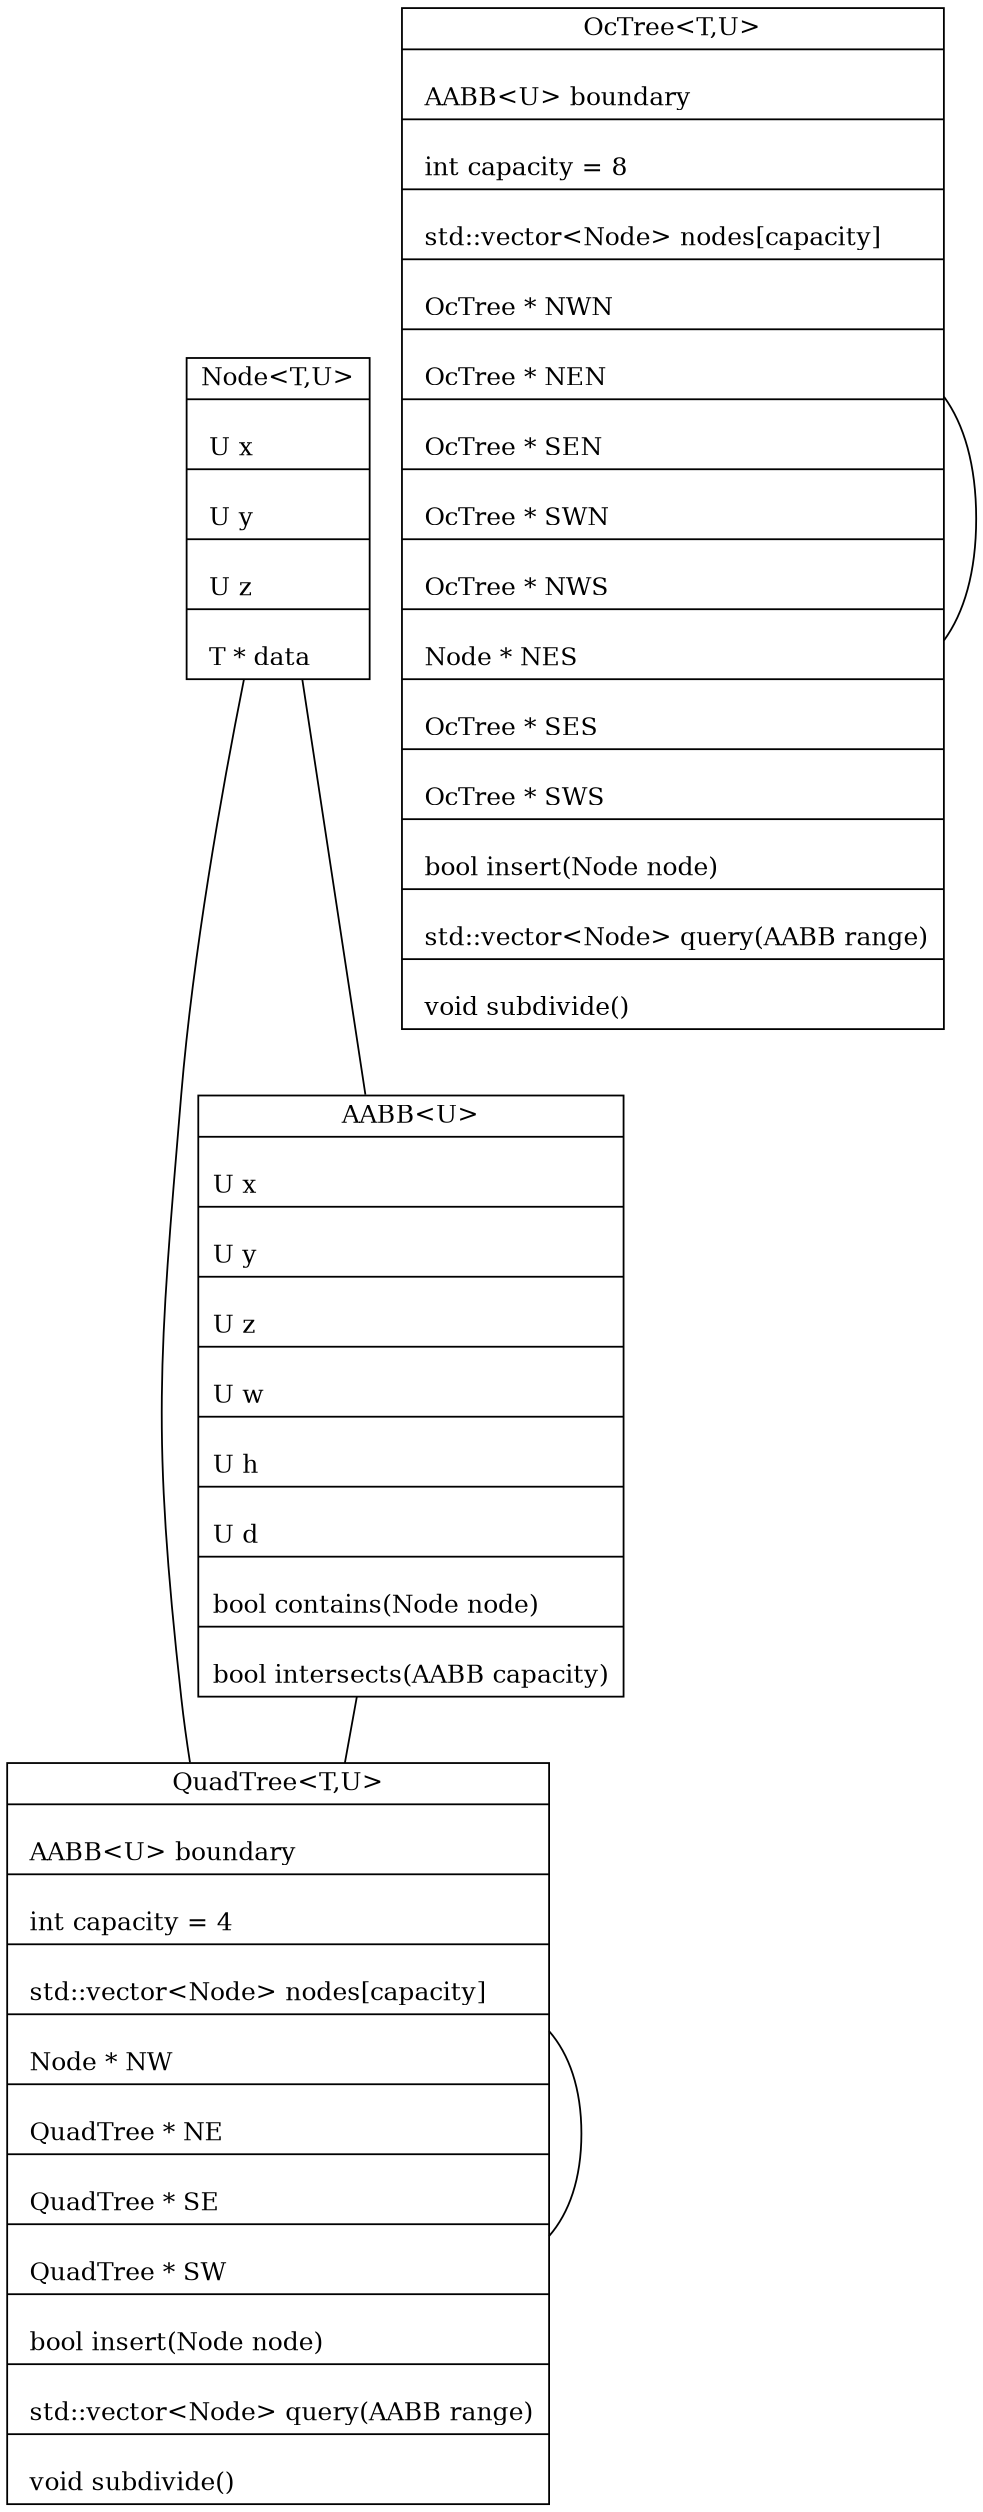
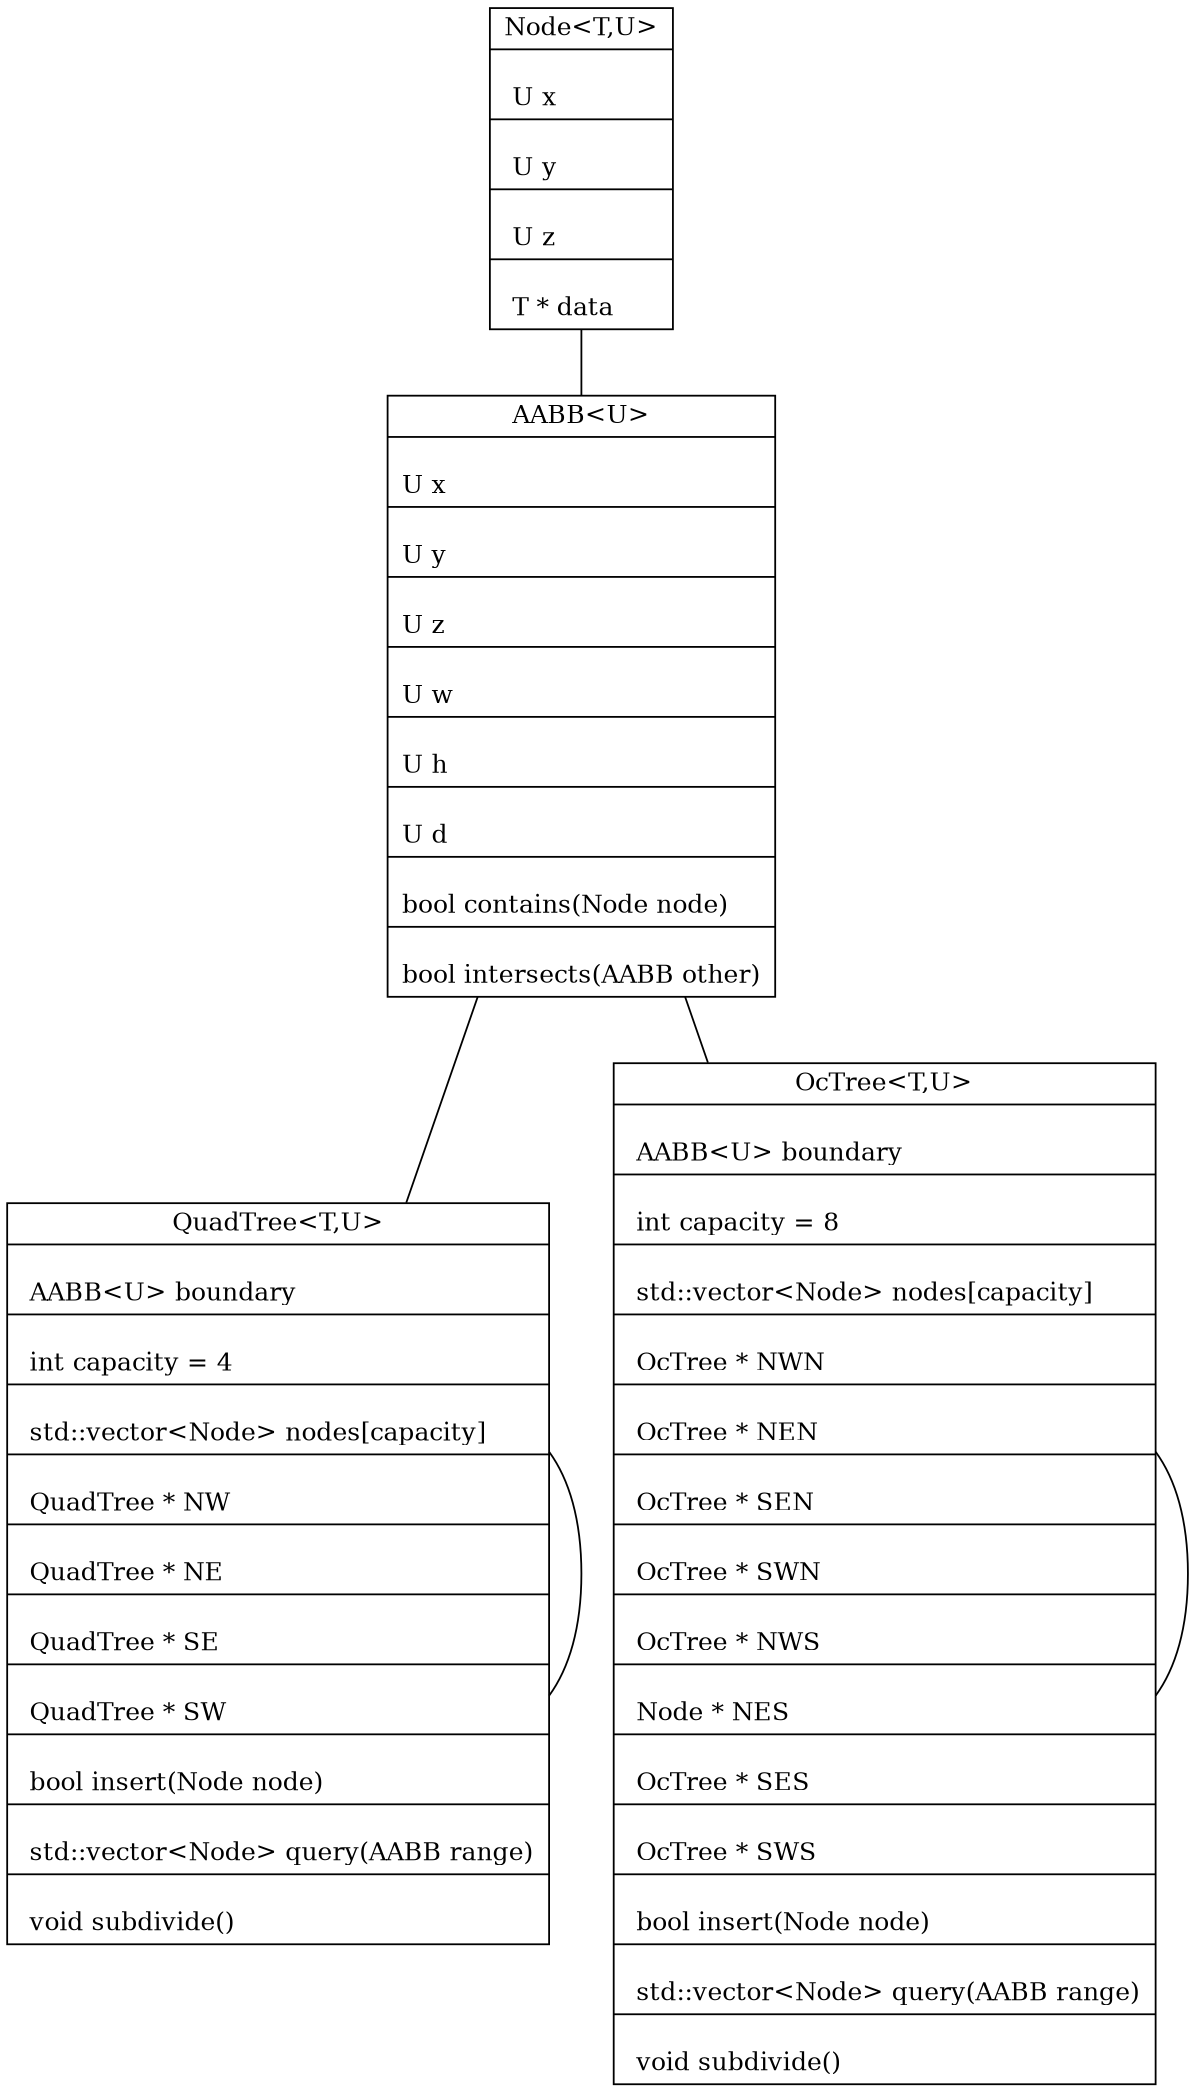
  graph {
    node [shape=record]
    n1 [label="{Node\<T,U\>|\n			  U x\l|\n			  U y\l|\n			  U z\l|\n			  T * data\l}"]
-   QuadTree [label="{\N\<T,U\>|\n			   AABB\<U\> boundary\l|\n			   int capacity = 4\l|\n			   std::vector\<Node\> nodes[capacity]\l|\n			   Node * NW\l|\n			   QuadTree * NE\l|\n			   QuadTree * SE\l|\n			   QuadTree * SW\l|\n			   bool insert(Node node)\l|\n			   std::vector\<Node\> query(AABB range)\l|\n			   void subdivide()\l}"]
-   AABB [label="{\N\<U\>|\n			U x\l|\n			U y\l|\n			U z\l|\n			U w\l|\n			U h\l|\n			U d\l|\n			bool contains(Node node)\l|\n			bool intersects(AABB capacity)\l}"]
+   QuadTree [label="{\N\<T,U\>|\n			   AABB\<U\> boundary\l|\n			   int capacity = 4\l|\n			   std::vector\<Node\> nodes[capacity]\l|\n			   QuadTree * NW\l|\n			   QuadTree * NE\l|\n			   QuadTree * SE\l|\n			   QuadTree * SW\l|\n			   bool insert(Node node)\l|\n			   std::vector\<Node\> query(AABB range)\l|\n			   void subdivide()\l}"]
+   AABB [label="{\N\<U\>|\n			U x\l|\n			U y\l|\n			U z\l|\n			U w\l|\n			U h\l|\n			U d\l|\n			bool contains(Node node)\l|\n			bool intersects(AABB other)\l}"]
    OcTree [label="{\N\<T,U\>|\n			  AABB\<U\> boundary\l|\n			  int capacity = 8\l|\n			  std::vector\<Node\> nodes[capacity]\l|\n			  OcTree * NWN\l|\n			  OcTree * NEN\l|\n			  OcTree * SEN\l|\n			  OcTree * SWN\l|\n			  OcTree * NWS\l|\n			  Node * NES\l|\n			  OcTree * SES\l|\n			  OcTree * SWS\l|\n			  bool insert(Node node)\l|\n			  std::vector\<Node\> query(AABB range)\l|\n			  void subdivide()\l}"]
-   n1 -- QuadTree
    n1 -- AABB
    QuadTree -- QuadTree
    AABB -- QuadTree
+   AABB -- OcTree
    OcTree -- OcTree
  }
